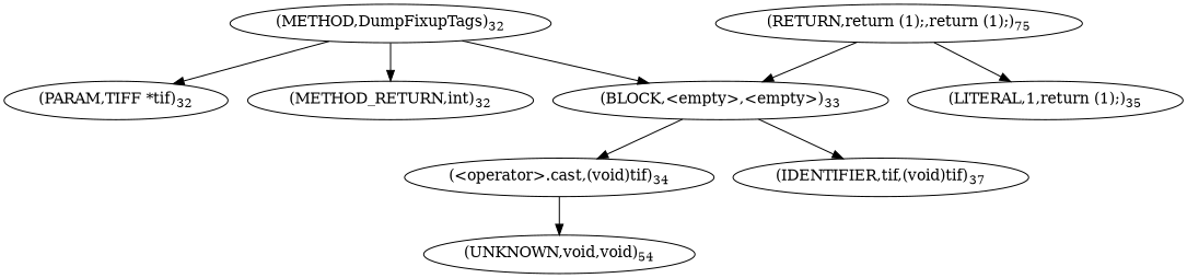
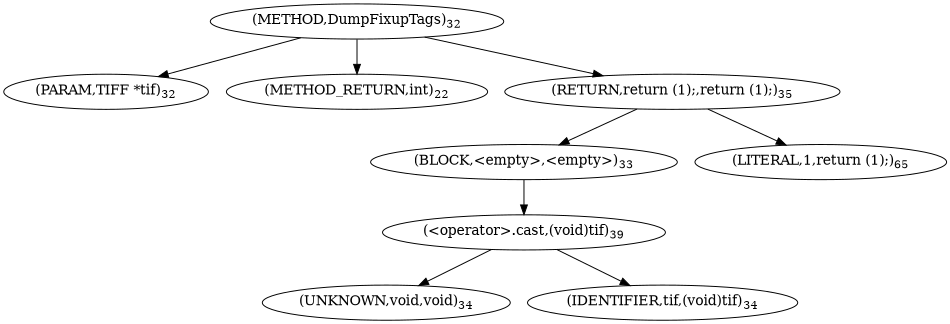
  digraph {
    n1 [label=<(METHOD,DumpFixupTags)<SUB>32</SUB>>]
    n2 [label=<(PARAM,TIFF *tif)<SUB>32</SUB>>]
    n3 [label=<(BLOCK,&lt;empty&gt;,&lt;empty&gt;)<SUB>33</SUB>>]
-   n4 [label=<(METHOD_RETURN,int)<SUB>32</SUB>>]
-   n5 [label=<(&lt;operator&gt;.cast,(void)tif)<SUB>34</SUB>>]
-   n6 [label=<(UNKNOWN,void,void)<SUB>54</SUB>>]
-   n7 [label=<(IDENTIFIER,tif,(void)tif)<SUB>37</SUB>>]
-   n8 [label=<(RETURN,return (1);,return (1);)<SUB>75</SUB>>]
-   n9 [label=<(LITERAL,1,return (1);)<SUB>35</SUB>>]
+   n4 [label=<(METHOD_RETURN,int)<SUB>22</SUB>>]
+   n5 [label=<(&lt;operator&gt;.cast,(void)tif)<SUB>39</SUB>>]
+   n6 [label=<(UNKNOWN,void,void)<SUB>34</SUB>>]
+   n7 [label=<(IDENTIFIER,tif,(void)tif)<SUB>34</SUB>>]
+   n8 [label=<(RETURN,return (1);,return (1);)<SUB>35</SUB>>]
+   n9 [label=<(LITERAL,1,return (1);)<SUB>65</SUB>>]
    n1 -> n2
-   n1 -> n3
+   n1 -> n8
    n1 -> n4
    n3 -> n5
    n5 -> n6
-   n3 -> n7
+   n5 -> n7
    n8 -> n3
    n8 -> n9
  }
